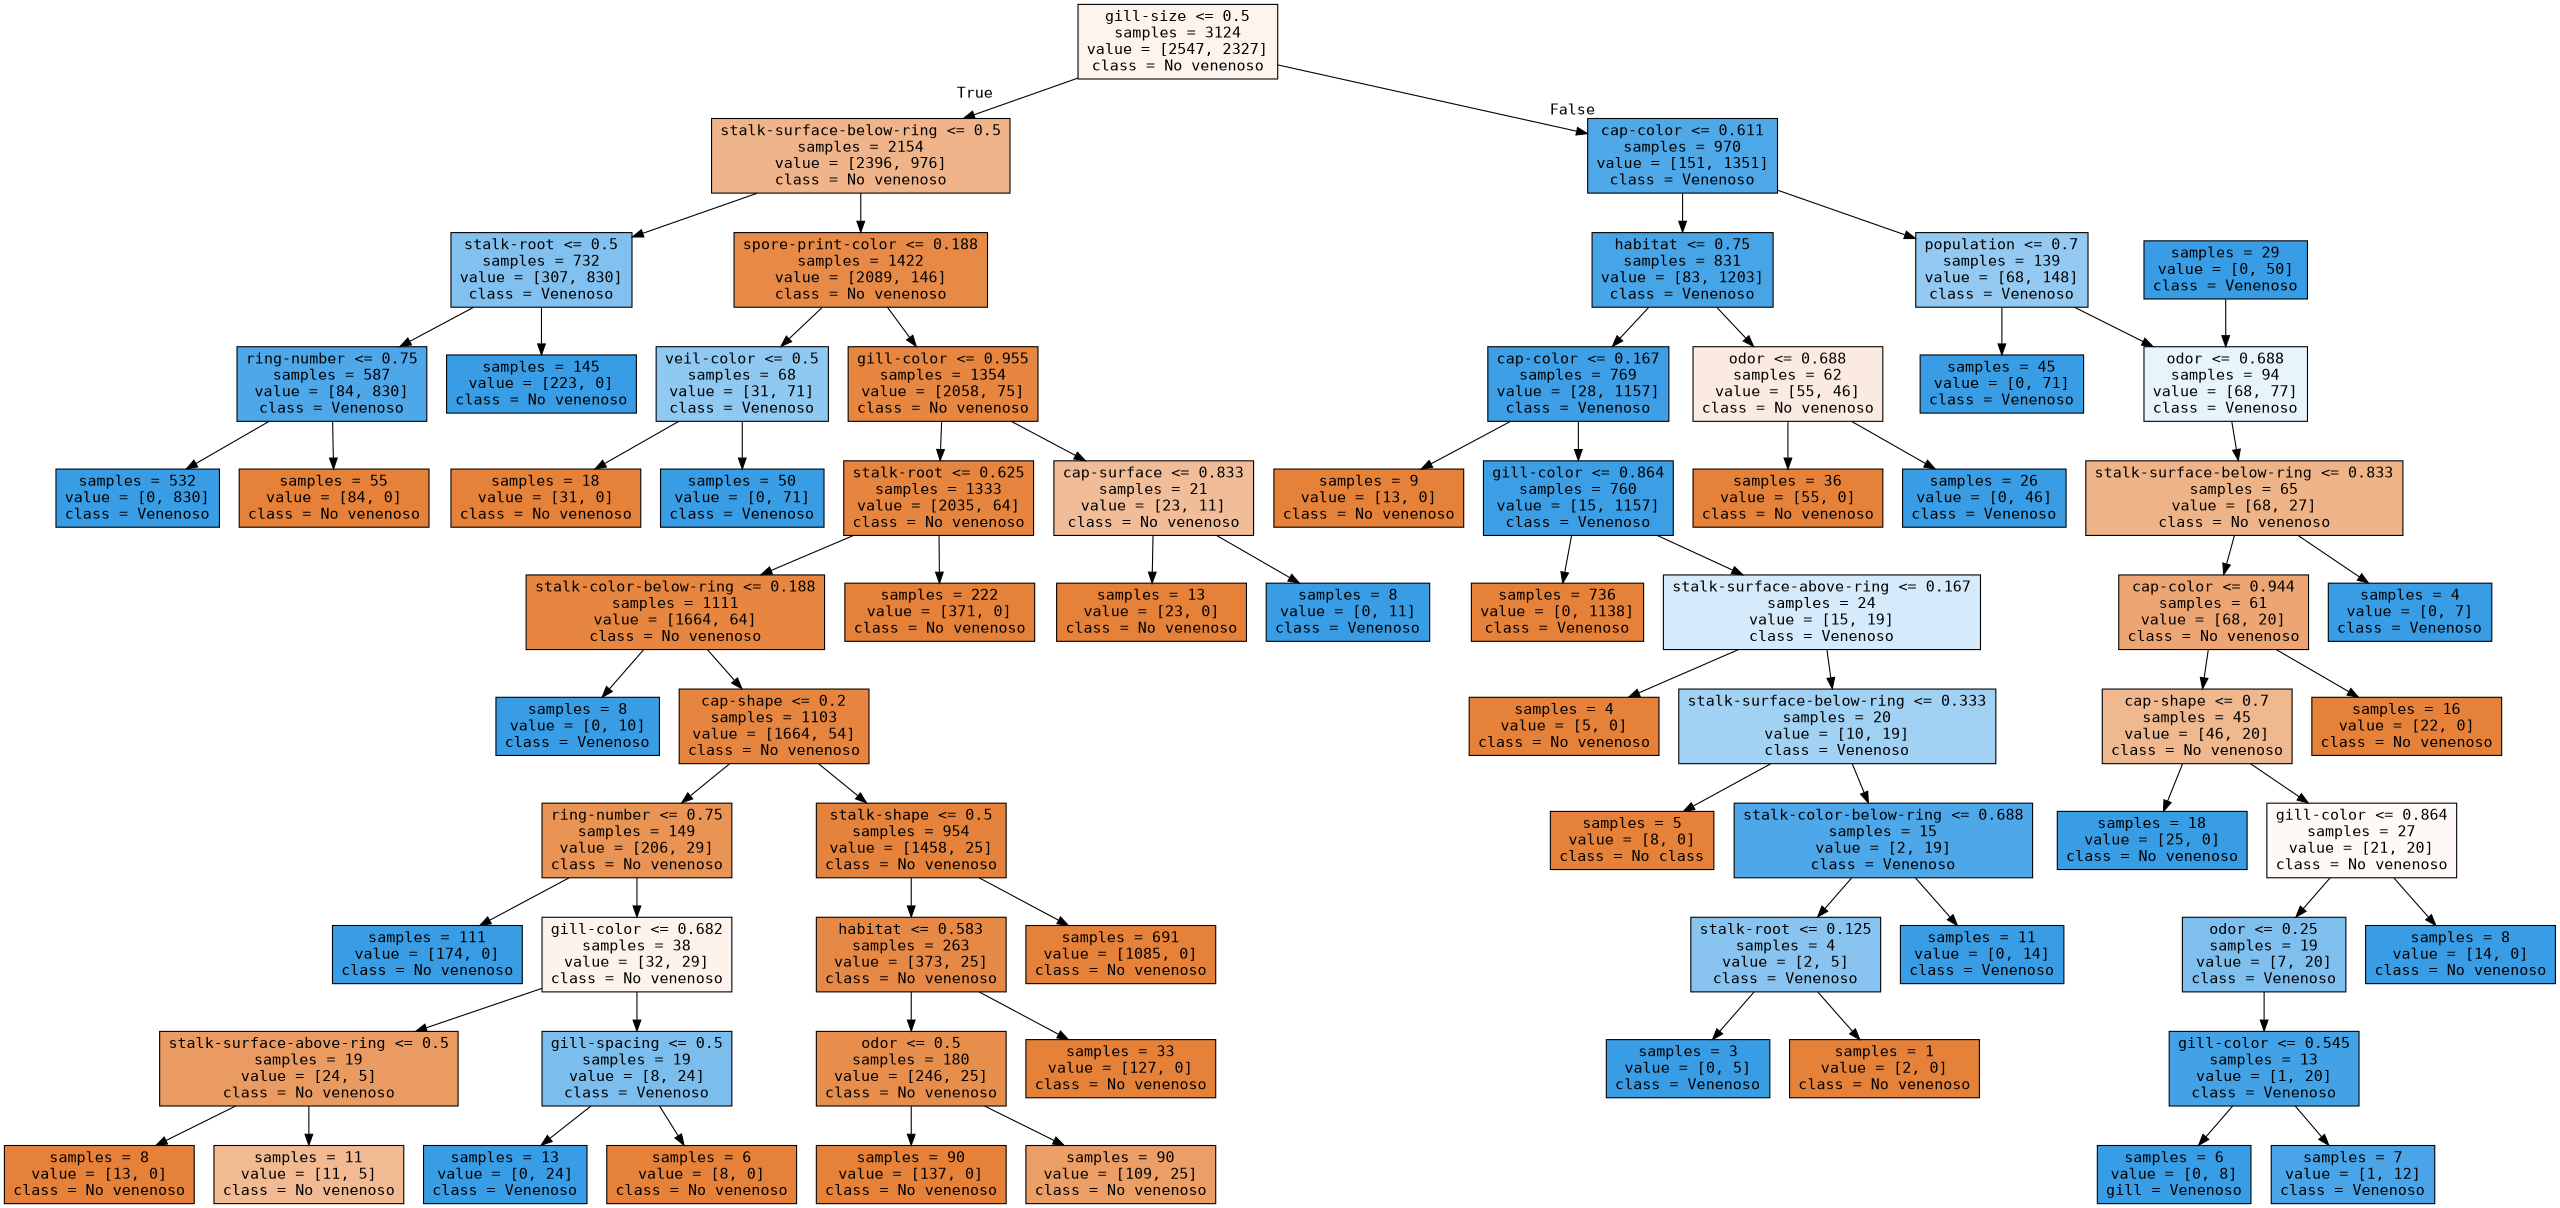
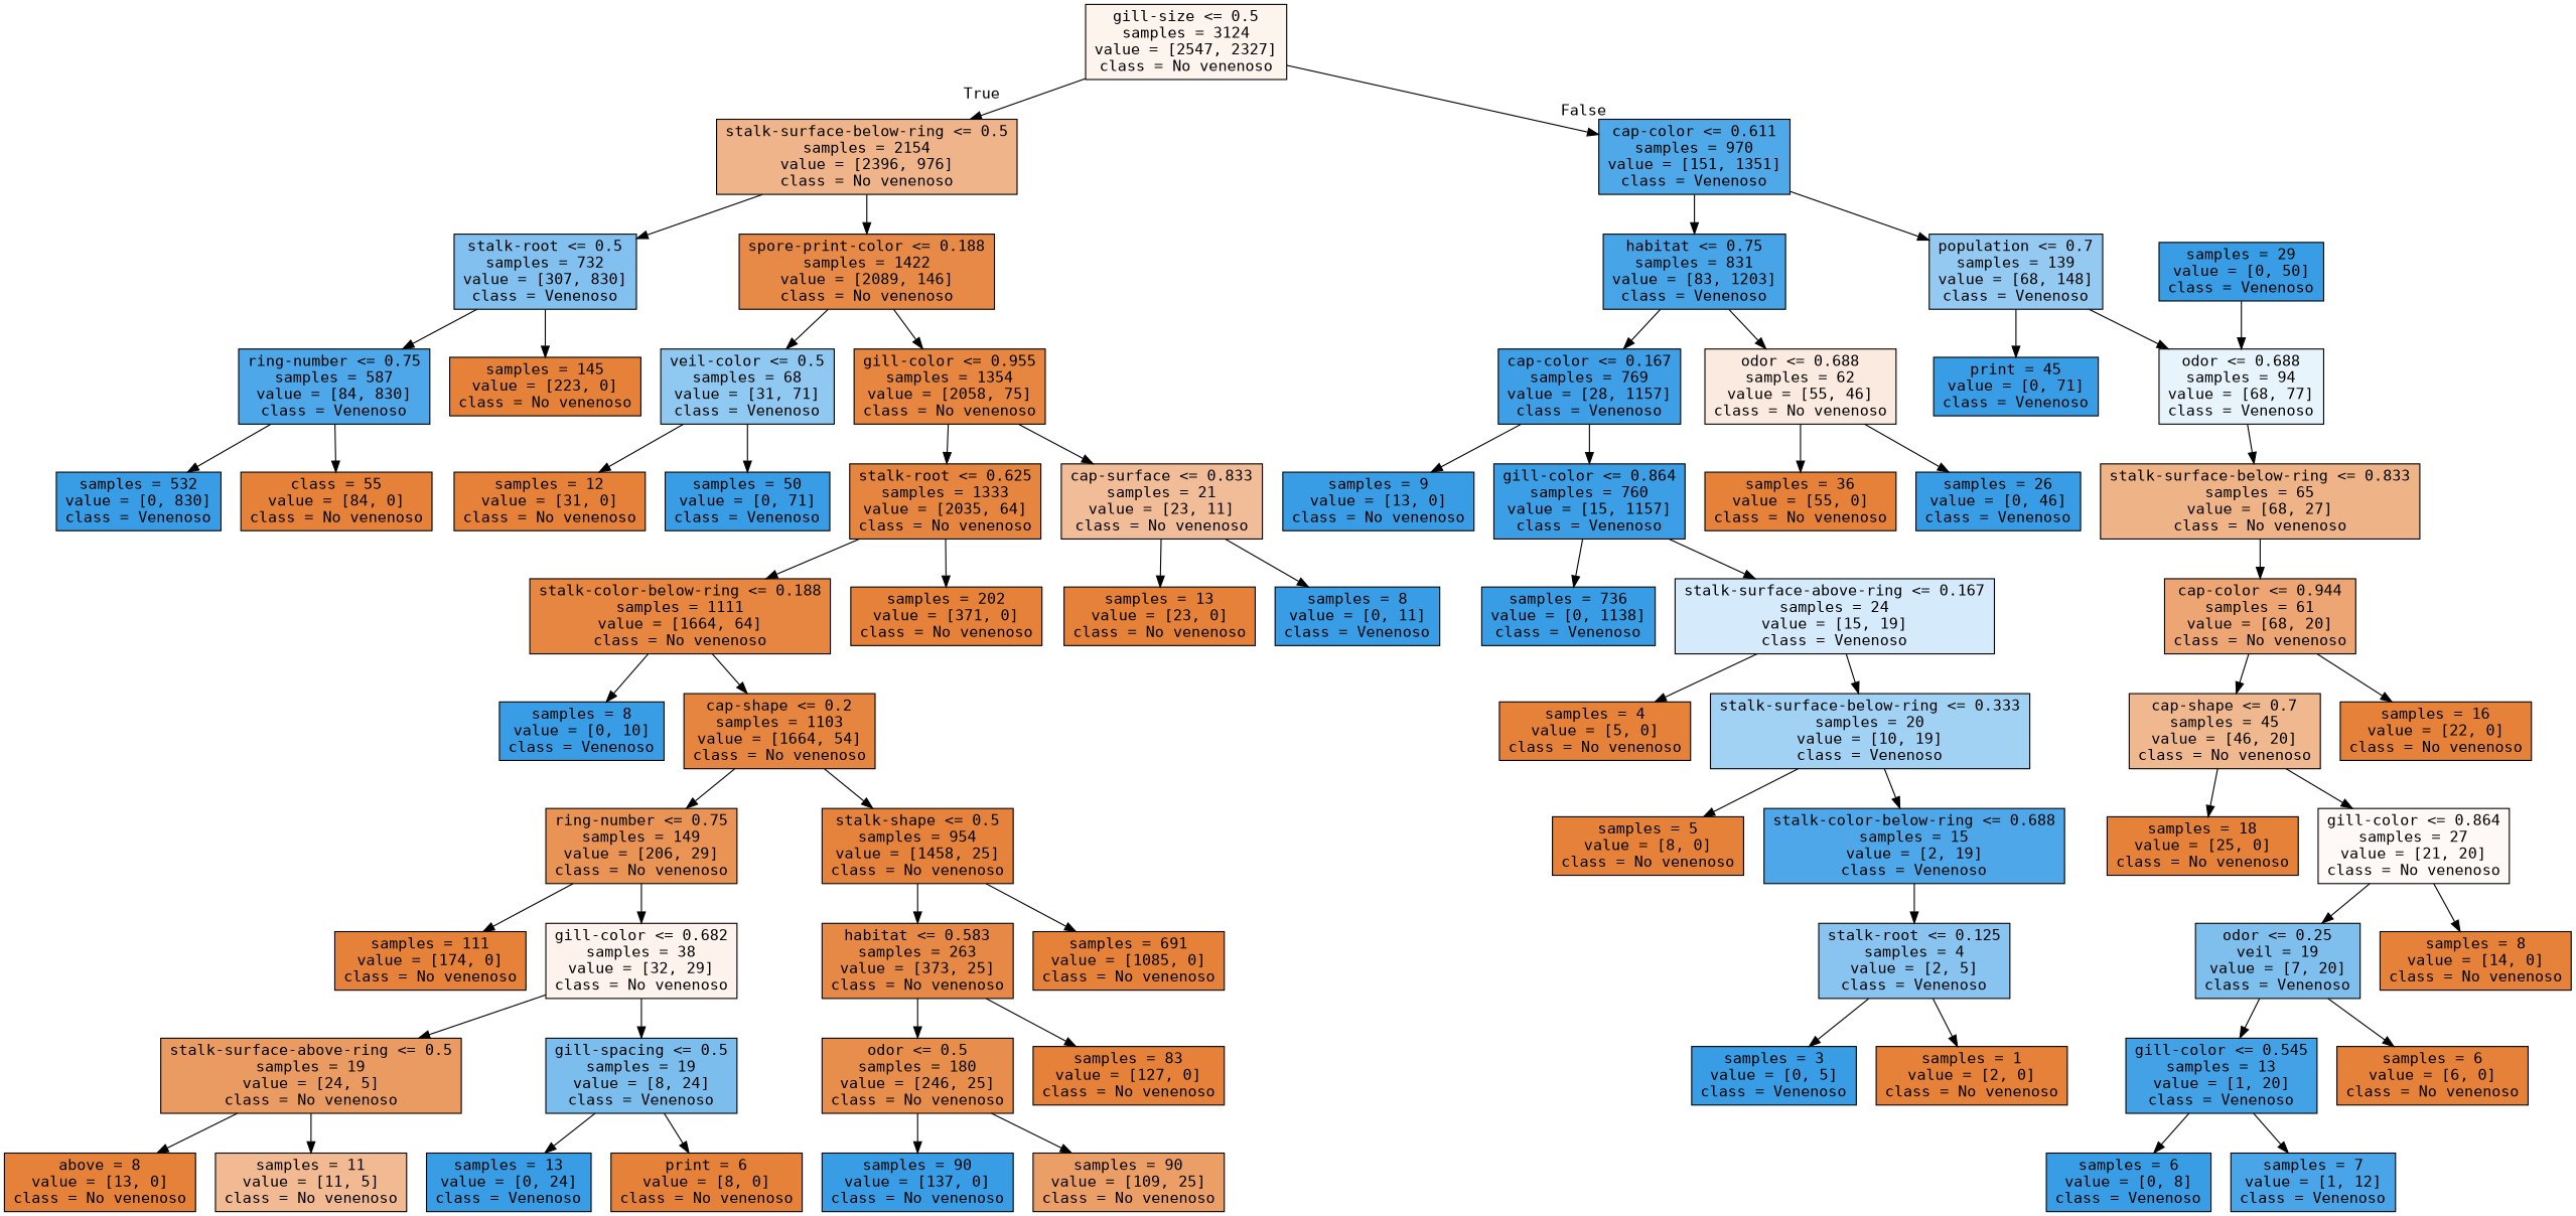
  digraph {
    fontname="DejaVu Sans Mono"
    node [color=black fillcolor="#e58139" fontname="DejaVu Sans Mono" shape=box style=filled]
    edge [fontname="DejaVu Sans Mono"]
    n1 [fillcolor="#fdf4ee" label="gill-size <= 0.5\nsamples = 3124\nvalue = [2547, 2327]\nclass = No venenoso"]
    n2 [fillcolor="#f0b48a" label="stalk-surface-below-ring <= 0.5\nsamples = 2154\nvalue = [2396, 976]\nclass = No venenoso"]
    n3 [fillcolor="#4fa8e8" label="cap-color <= 0.611\nsamples = 970\nvalue = [151, 1351]\nclass = Venenoso"]
    n4 [fillcolor="#82c1ef" label="stalk-root <= 0.5\nsamples = 732\nvalue = [307, 830]\nclass = Venenoso"]
    n5 [fillcolor="#e78a47" label="spore-print-color <= 0.188\nsamples = 1422\nvalue = [2089, 146]\nclass = No venenoso"]
    n6 [fillcolor="#47a4e7" label="habitat <= 0.75\nsamples = 831\nvalue = [83, 1203]\nclass = Venenoso"]
    n7 [fillcolor="#94caf1" label="population <= 0.7\nsamples = 139\nvalue = [68, 148]\nclass = Venenoso"]
    n8 [fillcolor="#4da7e8" label="ring-number <= 0.75\nsamples = 587\nvalue = [84, 830]\nclass = Venenoso"]
-   n9 [fillcolor="#399de5" label="samples = 145\nvalue = [223, 0]\nclass = No venenoso"]
+   n9 [label="samples = 145\nvalue = [223, 0]\nclass = No venenoso"]
    n10 [fillcolor="#8fc8f0" label="veil-color <= 0.5\nsamples = 68\nvalue = [31, 71]\nclass = Venenoso"]
    n11 [fillcolor="#e68640" label="gill-color <= 0.955\nsamples = 1354\nvalue = [2058, 75]\nclass = No venenoso"]
    n12 [fillcolor="#399de5" label="samples = 532\nvalue = [0, 830]\nclass = Venenoso"]
-   n13 [label="samples = 55\nvalue = [84, 0]\nclass = No venenoso"]
-   n14 [label="samples = 18\nvalue = [31, 0]\nclass = No venenoso"]
+   n13 [label="class = 55\nvalue = [84, 0]\nclass = No venenoso"]
+   n14 [label="samples = 12\nvalue = [31, 0]\nclass = No venenoso"]
    n15 [fillcolor="#399de5" label="samples = 50\nvalue = [0, 71]\nclass = Venenoso"]
    n16 [fillcolor="#e6853f" label="stalk-root <= 0.625\nsamples = 1333\nvalue = [2035, 64]\nclass = No venenoso"]
    n17 [fillcolor="#f1bd98" label="cap-surface <= 0.833\nsamples = 21\nvalue = [23, 11]\nclass = No venenoso"]
    n18 [fillcolor="#e68641" label="stalk-color-below-ring <= 0.188\nsamples = 1111\nvalue = [1664, 64]\nclass = No venenoso"]
-   n19 [label="samples = 222\nvalue = [371, 0]\nclass = No venenoso"]
+   n19 [label="samples = 202\nvalue = [371, 0]\nclass = No venenoso"]
    n20 [label="samples = 13\nvalue = [23, 0]\nclass = No venenoso"]
    n21 [fillcolor="#399de5" label="samples = 8\nvalue = [0, 11]\nclass = Venenoso"]
    n22 [fillcolor="#399de5" label="samples = 8\nvalue = [0, 10]\nclass = Venenoso"]
    n23 [fillcolor="#e6853f" label="cap-shape <= 0.2\nsamples = 1103\nvalue = [1664, 54]\nclass = No venenoso"]
    n24 [fillcolor="#e99355" label="ring-number <= 0.75\nsamples = 149\nvalue = [206, 29]\nclass = No venenoso"]
    n25 [fillcolor="#e5833c" label="stalk-shape <= 0.5\nsamples = 954\nvalue = [1458, 25]\nclass = No venenoso"]
-   n26 [fillcolor="#399de5" label="samples = 111\nvalue = [174, 0]\nclass = No venenoso"]
+   n26 [label="samples = 111\nvalue = [174, 0]\nclass = No venenoso"]
    n27 [fillcolor="#fdf3ec" label="gill-color <= 0.682\nsamples = 38\nvalue = [32, 29]\nclass = No venenoso"]
    n28 [fillcolor="#e78946" label="habitat <= 0.583\nsamples = 263\nvalue = [373, 25]\nclass = No venenoso"]
    n29 [label="samples = 691\nvalue = [1085, 0]\nclass = No venenoso"]
    n30 [fillcolor="#ea9b62" label="stalk-surface-above-ring <= 0.5\nsamples = 19\nvalue = [24, 5]\nclass = No venenoso"]
    n31 [fillcolor="#7bbeee" label="gill-spacing <= 0.5\nsamples = 19\nvalue = [8, 24]\nclass = Venenoso"]
-   n32 [label="samples = 8\nvalue = [13, 0]\nclass = No venenoso"]
+   n32 [label="above = 8\nvalue = [13, 0]\nclass = No venenoso"]
    n33 [fillcolor="#f1ba93" label="samples = 11\nvalue = [11, 5]\nclass = No venenoso"]
    n34 [fillcolor="#399de5" label="samples = 13\nvalue = [0, 24]\nclass = Venenoso"]
-   n35 [label="samples = 6\nvalue = [8, 0]\nclass = No venenoso"]
+   n35 [label="print = 6\nvalue = [8, 0]\nclass = No venenoso"]
    n36 [fillcolor="#e88e4d" label="odor <= 0.5\nsamples = 180\nvalue = [246, 25]\nclass = No venenoso"]
-   n37 [label="samples = 33\nvalue = [127, 0]\nclass = No venenoso"]
-   n38 [label="samples = 90\nvalue = [137, 0]\nclass = No venenoso"]
+   n37 [label="samples = 83\nvalue = [127, 0]\nclass = No venenoso"]
+   n38 [fillcolor="#399de5" label="samples = 90\nvalue = [137, 0]\nclass = No venenoso"]
    n39 [fillcolor="#eb9e66" label="samples = 90\nvalue = [109, 25]\nclass = No venenoso"]
    n40 [fillcolor="#3e9fe6" label="cap-color <= 0.167\nsamples = 769\nvalue = [28, 1157]\nclass = Venenoso"]
    n41 [fillcolor="#fbeadf" label="odor <= 0.688\nsamples = 62\nvalue = [55, 46]\nclass = No venenoso"]
-   n42 [fillcolor="#399de5" label="samples = 45\nvalue = [0, 71]\nclass = Venenoso"]
+   n42 [fillcolor="#399de5" label="print = 45\nvalue = [0, 71]\nclass = Venenoso"]
    n43 [fillcolor="#e8f4fc" label="odor <= 0.688\nsamples = 94\nvalue = [68, 77]\nclass = Venenoso"]
-   n44 [label="samples = 9\nvalue = [13, 0]\nclass = No venenoso"]
+   n44 [fillcolor="#399de5" label="samples = 9\nvalue = [13, 0]\nclass = No venenoso"]
    n45 [fillcolor="#3c9ee5" label="gill-color <= 0.864\nsamples = 760\nvalue = [15, 1157]\nclass = Venenoso"]
    n46 [label="samples = 36\nvalue = [55, 0]\nclass = No venenoso"]
    n47 [fillcolor="#399de5" label="samples = 26\nvalue = [0, 46]\nclass = Venenoso"]
-   n48 [label="samples = 736\nvalue = [0, 1138]\nclass = Venenoso"]
+   n48 [fillcolor="#399de5" label="samples = 736\nvalue = [0, 1138]\nclass = Venenoso"]
    n49 [fillcolor="#d5eafa" label="stalk-surface-above-ring <= 0.167\nsamples = 24\nvalue = [15, 19]\nclass = Venenoso"]
    n50 [label="samples = 4\nvalue = [5, 0]\nclass = No venenoso"]
    n51 [fillcolor="#a1d1f3" label="stalk-surface-below-ring <= 0.333\nsamples = 20\nvalue = [10, 19]\nclass = Venenoso"]
-   n52 [label="samples = 5\nvalue = [8, 0]\nclass = No class"]
+   n52 [label="samples = 5\nvalue = [8, 0]\nclass = No venenoso"]
    n53 [fillcolor="#4ea7e8" label="stalk-color-below-ring <= 0.688\nsamples = 15\nvalue = [2, 19]\nclass = Venenoso"]
    n54 [fillcolor="#88c4ef" label="stalk-root <= 0.125\nsamples = 4\nvalue = [2, 5]\nclass = Venenoso"]
-   n55 [fillcolor="#399de5" label="samples = 11\nvalue = [0, 14]\nclass = Venenoso"]
    n56 [fillcolor="#399de5" label="samples = 3\nvalue = [0, 5]\nclass = Venenoso"]
    n57 [label="samples = 1\nvalue = [2, 0]\nclass = No venenoso"]
    n58 [fillcolor="#efb388" label="stalk-surface-below-ring <= 0.833\nsamples = 65\nvalue = [68, 27]\nclass = No venenoso"]
    n59 [fillcolor="#eda673" label="cap-color <= 0.944\nsamples = 61\nvalue = [68, 20]\nclass = No venenoso"]
-   n60 [fillcolor="#399de5" label="samples = 4\nvalue = [0, 7]\nclass = Venenoso"]
    n61 [fillcolor="#399de5" label="samples = 29\nvalue = [0, 50]\nclass = Venenoso"]
    n62 [fillcolor="#f0b88f" label="cap-shape <= 0.7\nsamples = 45\nvalue = [46, 20]\nclass = No venenoso"]
    n63 [label="samples = 16\nvalue = [22, 0]\nclass = No venenoso"]
-   n64 [fillcolor="#399de5" label="samples = 18\nvalue = [25, 0]\nclass = No venenoso"]
+   n64 [label="samples = 18\nvalue = [25, 0]\nclass = No venenoso"]
    n65 [fillcolor="#fef9f6" label="gill-color <= 0.864\nsamples = 27\nvalue = [21, 20]\nclass = No venenoso"]
-   n66 [fillcolor="#7ebfee" label="odor <= 0.25\nsamples = 19\nvalue = [7, 20]\nclass = Venenoso"]
-   n67 [fillcolor="#399de5" label="samples = 8\nvalue = [14, 0]\nclass = No venenoso"]
+   n66 [fillcolor="#7ebfee" label="odor <= 0.25\nveil = 19\nvalue = [7, 20]\nclass = Venenoso"]
+   n67 [label="samples = 8\nvalue = [14, 0]\nclass = No venenoso"]
    n68 [fillcolor="#43a2e6" label="gill-color <= 0.545\nsamples = 13\nvalue = [1, 20]\nclass = Venenoso"]
-   n70 [fillcolor="#399de5" label="samples = 6\nvalue = [0, 8]\ngill = Venenoso"]
+   n69 [label="samples = 6\nvalue = [6, 0]\nclass = No venenoso"]
+   n70 [fillcolor="#399de5" label="samples = 6\nvalue = [0, 8]\nclass = Venenoso"]
    n71 [fillcolor="#49a5e7" label="samples = 7\nvalue = [1, 12]\nclass = Venenoso"]
    n1 -> n2 [headlabel=True labelangle=45 labeldistance=2.5]
    n1 -> n3 [headlabel=False labelangle=-45 labeldistance=2.5]
    n2 -> n4
    n2 -> n5
    n3 -> n6
    n3 -> n7
    n4 -> n8
    n4 -> n9
    n5 -> n10
    n5 -> n11
    n6 -> n40
    n6 -> n41
    n7 -> n42
    n7 -> n43
    n8 -> n12
    n8 -> n13
    n10 -> n14
    n10 -> n15
    n11 -> n16
    n11 -> n17
    n16 -> n18
    n16 -> n19
    n17 -> n20
    n17 -> n21
    n18 -> n22
    n18 -> n23
    n23 -> n24
    n23 -> n25
    n24 -> n26
    n24 -> n27
    n25 -> n28
    n25 -> n29
    n27 -> n30
    n27 -> n31
    n28 -> n36
    n28 -> n37
    n30 -> n32
    n30 -> n33
    n31 -> n34
    n31 -> n35
    n36 -> n38
    n36 -> n39
    n40 -> n44
    n40 -> n45
    n41 -> n46
    n41 -> n47
    n43 -> n58
    n45 -> n48
    n45 -> n49
    n49 -> n50
    n49 -> n51
    n51 -> n52
    n51 -> n53
    n53 -> n54
-   n53 -> n55
    n54 -> n56
    n54 -> n57
    n58 -> n59
-   n58 -> n60
    n59 -> n62
    n59 -> n63
    n61 -> n43
    n62 -> n64
    n62 -> n65
    n65 -> n66
    n65 -> n67
    n66 -> n68
+   n66 -> n69
    n68 -> n70
    n68 -> n71
  }
